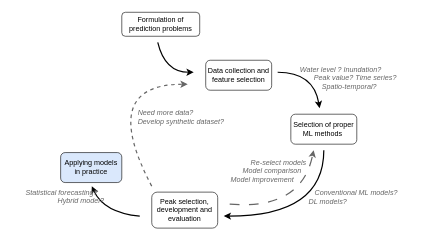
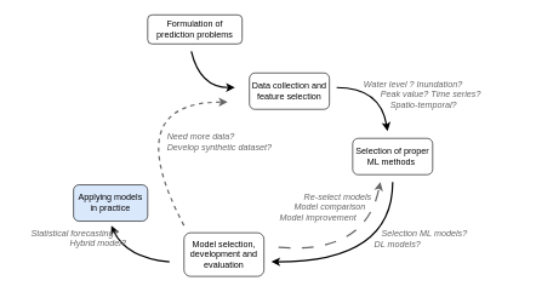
  <mxCell id="0" />
  <mxCell id="1" parent="0" />
  <mxCell id="2" value="&lt;p style=&quot;margin-top: 0pt; margin-bottom: 0pt; margin-left: 0in; direction: ltr; unicode-bidi: embed; word-break: normal;&quot;&gt;&lt;font&gt;Formulation of prediction problems&lt;/font&gt;&lt;/p&gt;" style="rounded=1;whiteSpace=wrap;html=1;fontFamily=Helvetica;" parent="1" vertex="1"><mxGeometry x="202" y="20" width="130" height="40" as="geometry" /></mxCell>
  <mxCell id="3" value="&lt;p style=&quot;margin-top: 0pt; margin-bottom: 0pt; margin-left: 0in; direction: ltr; unicode-bidi: embed; word-break: normal;&quot;&gt;&lt;font&gt;Data collection and feature selection&lt;/font&gt;&lt;/p&gt;" style="rounded=1;whiteSpace=wrap;html=1;fontFamily=Helvetica;" parent="1" vertex="1"><mxGeometry x="342" y="100" width="110" height="50" as="geometry" /></mxCell>
  <mxCell id="4" value="&lt;p style=&quot;margin-top: 0pt; margin-bottom: 0pt; margin-left: 0in; direction: ltr; unicode-bidi: embed; word-break: normal;&quot;&gt;&lt;font&gt;Selection of proper ML methods&amp;nbsp;&lt;/font&gt;&lt;/p&gt;" style="rounded=1;whiteSpace=wrap;html=1;fontFamily=Helvetica;" parent="1" vertex="1"><mxGeometry x="484" y="190" width="110" height="50" as="geometry" /></mxCell>
- <mxCell id="5" value="&lt;p style=&quot;margin-top: 0pt; margin-bottom: 0pt; margin-left: 0in; direction: ltr; unicode-bidi: embed; word-break: normal;&quot;&gt;&lt;font&gt;Peak selection, development and evaluation&lt;/font&gt;&lt;/p&gt;" style="rounded=1;whiteSpace=wrap;html=1;align=center;fontFamily=Helvetica;" parent="1" vertex="1"><mxGeometry x="252" y="320" width="110" height="60" as="geometry" /></mxCell>
+ <mxCell id="5" value="&lt;p style=&quot;margin-top: 0pt; margin-bottom: 0pt; margin-left: 0in; direction: ltr; unicode-bidi: embed; word-break: normal;&quot;&gt;&lt;font&gt;Model selection, development and evaluation&lt;/font&gt;&lt;/p&gt;" style="rounded=1;whiteSpace=wrap;html=1;align=center;fontFamily=Helvetica;" parent="1" vertex="1"><mxGeometry x="252" y="320" width="110" height="60" as="geometry" /></mxCell>
  <mxCell id="6" value="&lt;p style=&quot;margin-top: 0pt; margin-bottom: 0pt; margin-left: 0in; direction: ltr; unicode-bidi: embed; word-break: normal;&quot;&gt;&lt;font&gt;Applying models in practice&lt;/font&gt;&lt;/p&gt;" style="rounded=1;whiteSpace=wrap;html=1;align=center;fontFamily=Helvetica;fillColor=#dae8fc;" parent="1" vertex="1"><mxGeometry x="100" y="254" width="102" height="50" as="geometry" /></mxCell>
  <mxCell id="7" value="" style="endArrow=classic;html=1;exitX=0.5;exitY=1;exitDx=0;exitDy=0;strokeColor=default;curved=1;strokeWidth=2;" parent="1" edge="1"><mxGeometry width="50" height="50" relative="1" as="geometry"><mxPoint x="262" y="70" as="sourcePoint" /><mxPoint x="322" y="120" as="targetPoint" /><Array as="points"><mxPoint x="274" y="120" /></Array></mxGeometry></mxCell>
  <mxCell id="8" value="" style="endArrow=classic;html=1;exitX=0.5;exitY=1;exitDx=0;exitDy=0;strokeColor=default;curved=1;strokeWidth=2;" parent="1" edge="1"><mxGeometry width="50" height="50" relative="1" as="geometry"><mxPoint x="462" y="120" as="sourcePoint" /><mxPoint x="532" y="180" as="targetPoint" /><Array as="points"><mxPoint x="522" y="120" /></Array></mxGeometry></mxCell>
  <mxCell id="9" value="" style="endArrow=classic;html=1;exitX=0.5;exitY=1;exitDx=0;exitDy=0;curved=1;strokeWidth=2;" parent="1" edge="1"><mxGeometry width="50" height="50" relative="1" as="geometry"><mxPoint x="539" y="250" as="sourcePoint" /><mxPoint x="372" y="360" as="targetPoint" /><Array as="points"><mxPoint x="539" y="360" /></Array></mxGeometry></mxCell>
  <mxCell id="10" value="&amp;nbsp; &amp;nbsp; Water level ? Inundation?&lt;br&gt;&amp;nbsp; &amp;nbsp; &amp;nbsp; &amp;nbsp; &amp;nbsp; &amp;nbsp;Peak value? Time series? &lt;br&gt;&amp;nbsp; &amp;nbsp; &amp;nbsp; &amp;nbsp; &amp;nbsp; &amp;nbsp; &amp;nbsp; &amp;nbsp;Spatio-temporal?" style="text;html=1;strokeColor=none;fillColor=none;align=left;verticalAlign=middle;whiteSpace=wrap;rounded=0;fontFamily=Helvetica;fontStyle=2;fontColor=#666666;" parent="1" vertex="1"><mxGeometry x="484" y="110" width="230" height="40" as="geometry" /></mxCell>
  <mxCell id="11" value="" style="endArrow=classic;html=1;curved=1;dashed=1;dashPattern=8 8;strokeWidth=2;strokeColor=#666666;" parent="1" edge="1"><mxGeometry width="50" height="50" relative="1" as="geometry"><mxPoint x="382" y="340" as="sourcePoint" /><mxPoint x="522" y="250" as="targetPoint" /><Array as="points"><mxPoint x="502" y="350" /></Array></mxGeometry></mxCell>
  <mxCell id="12" value="&lt;font face=&quot;Helvetica&quot;&gt;Need more data?&amp;nbsp;&lt;br&gt;Develop synthetic dataset?&lt;br&gt;&lt;/font&gt;" style="text;html=1;strokeColor=none;fillColor=none;align=left;verticalAlign=middle;whiteSpace=wrap;rounded=0;fontFamily=Times New Roman;fontStyle=2;fontColor=#666666;" parent="1" vertex="1"><mxGeometry x="227" y="170" width="160" height="50" as="geometry" /></mxCell>
  <mxCell id="13" value="&lt;div style=&quot;&quot;&gt;&lt;span style=&quot;font-family: Helvetica; background-color: initial;&quot;&gt;&amp;nbsp; &amp;nbsp; &amp;nbsp; &amp;nbsp; &amp;nbsp; &amp;nbsp; &amp;nbsp; &amp;nbsp; Re-select models&lt;/span&gt;&lt;/div&gt;&lt;font face=&quot;Helvetica&quot;&gt;&lt;div style=&quot;&quot;&gt;&lt;span style=&quot;background-color: initial;&quot;&gt;&amp;nbsp; &amp;nbsp; &amp;nbsp; &amp;nbsp; &amp;nbsp; &amp;nbsp; Model comparison&lt;/span&gt;&lt;/div&gt;&lt;div style=&quot;&quot;&gt;&lt;span style=&quot;background-color: initial;&quot;&gt;&amp;nbsp; &amp;nbsp; &amp;nbsp; Model improvement&lt;/span&gt;&lt;/div&gt;&lt;/font&gt;" style="text;html=1;strokeColor=none;fillColor=none;align=left;verticalAlign=middle;whiteSpace=wrap;rounded=0;fontFamily=Times New Roman;fontStyle=2;fontColor=#666666;" parent="1" vertex="1"><mxGeometry x="362" y="260" width="160" height="50" as="geometry" /></mxCell>
  <mxCell id="14" value="" style="endArrow=classic;html=1;curved=1;dashed=1;strokeWidth=2;strokeColor=#666666;" parent="1" edge="1"><mxGeometry width="50" height="50" relative="1" as="geometry"><mxPoint x="252" y="310" as="sourcePoint" /><mxPoint x="312" y="140" as="targetPoint" /><Array as="points"><mxPoint x="162" y="140" /></Array></mxGeometry></mxCell>
  <mxCell id="15" value="" style="endArrow=classic;html=1;curved=1;strokeWidth=2;" parent="1" edge="1"><mxGeometry width="50" height="50" relative="1" as="geometry"><mxPoint x="232" y="360" as="sourcePoint" /><mxPoint x="152" y="310" as="targetPoint" /><Array as="points"><mxPoint x="172" y="354" /></Array></mxGeometry></mxCell>
- <mxCell id="16" value="&lt;font face=&quot;Helvetica&quot;&gt;&amp;nbsp; &amp;nbsp;Conventional ML models?&amp;nbsp;&lt;br&gt;DL models?&lt;br&gt;&lt;/font&gt;" style="text;html=1;strokeColor=none;fillColor=none;align=left;verticalAlign=middle;whiteSpace=wrap;rounded=0;fontFamily=Times New Roman;fontStyle=2;fontColor=#666666;" parent="1" vertex="1"><mxGeometry x="512" y="304" width="160" height="50" as="geometry" /></mxCell>
+ <mxCell id="16" value="&lt;font face=&quot;Helvetica&quot;&gt;&amp;nbsp; &amp;nbsp;Selection ML models?&amp;nbsp;&lt;br&gt;DL models?&lt;br&gt;&lt;/font&gt;" style="text;html=1;strokeColor=none;fillColor=none;align=left;verticalAlign=middle;whiteSpace=wrap;rounded=0;fontFamily=Times New Roman;fontStyle=2;fontColor=#666666;" parent="1" vertex="1"><mxGeometry x="512" y="304" width="160" height="50" as="geometry" /></mxCell>
  <mxCell id="17" value="&lt;font face=&quot;Helvetica&quot;&gt;&amp;nbsp; &amp;nbsp; &amp;nbsp; Statistical forecasting?&lt;br&gt;&amp;nbsp; &amp;nbsp; &amp;nbsp; &amp;nbsp; &amp;nbsp; &amp;nbsp; &amp;nbsp; &amp;nbsp; &amp;nbsp; &amp;nbsp; &amp;nbsp; Hybrid model?&lt;br&gt;&lt;br&gt;&lt;/font&gt;" style="text;html=1;strokeColor=none;fillColor=none;align=left;verticalAlign=middle;whiteSpace=wrap;rounded=0;fontFamily=Times New Roman;fontStyle=2;fontColor=#666666;" parent="1" vertex="1"><mxGeometry x="20" y="310" width="160" height="50" as="geometry" /></mxCell>
